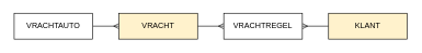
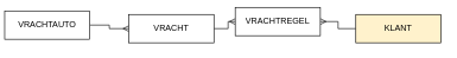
  <mxCell id="0" />
  <mxCell id="1" parent="0" />
  <mxCell id="2" value="" style="edgeStyle=orthogonalEdgeStyle;rounded=0;orthogonalLoop=1;jettySize=auto;html=1;endArrow=ERmany;endFill=0;" parent="1" source="3" target="5" edge="1"><mxGeometry relative="1" as="geometry" /></mxCell>
- <mxCell id="3" value="VRACHTAUTO" style="rounded=0;whiteSpace=wrap;html=1;" parent="1" vertex="1"><mxGeometry x="20" y="20" width="120" height="40" as="geometry" /></mxCell>
+ <mxCell id="3" value="VRACHTAUTO" style="rounded=0;whiteSpace=wrap;html=1;" parent="1" vertex="1"><mxGeometry x="5" y="15" width="120" height="40" as="geometry" /></mxCell>
  <mxCell id="4" value="" style="edgeStyle=orthogonalEdgeStyle;rounded=0;orthogonalLoop=1;jettySize=auto;html=1;startArrow=none;startFill=0;endArrow=ERmany;endFill=0;" edge="1" parent="1" source="5" target="7"><mxGeometry relative="1" as="geometry" /></mxCell>
- <mxCell id="5" value="VRACHT" style="rounded=0;whiteSpace=wrap;html=1;fillColor=#fff2cc;" parent="1" vertex="1"><mxGeometry x="180" y="20" width="120" height="40" as="geometry" /></mxCell>
+ <mxCell id="5" value="VRACHT" style="rounded=0;whiteSpace=wrap;html=1;" parent="1" vertex="1"><mxGeometry x="180" y="20" width="120" height="40" as="geometry" /></mxCell>
  <mxCell id="6" value="" style="edgeStyle=orthogonalEdgeStyle;rounded=0;orthogonalLoop=1;jettySize=auto;html=1;startArrow=ERmany;startFill=0;endArrow=none;endFill=0;" edge="1" parent="1" source="7" target="8"><mxGeometry relative="1" as="geometry" /></mxCell>
- <mxCell id="7" value="VRACHTREGEL" style="rounded=0;whiteSpace=wrap;html=1;" vertex="1" parent="1"><mxGeometry x="340" y="20" width="120" height="40" as="geometry" /></mxCell>
+ <mxCell id="7" value="VRACHTREGEL" style="rounded=0;whiteSpace=wrap;html=1;" vertex="1" parent="1"><mxGeometry x="330" y="10" width="120" height="40" as="geometry" /></mxCell>
  <mxCell id="8" value="KLANT" style="rounded=0;whiteSpace=wrap;html=1;fillColor=#fff2cc;" vertex="1" parent="1"><mxGeometry x="500" y="20" width="120" height="40" as="geometry" /></mxCell>
